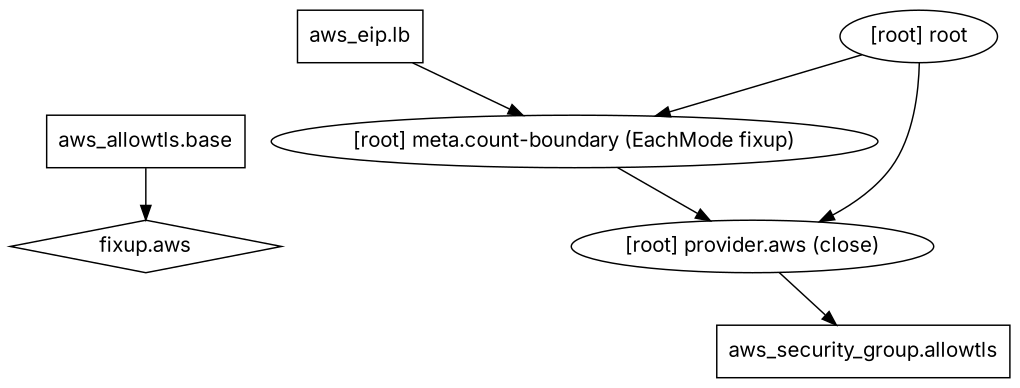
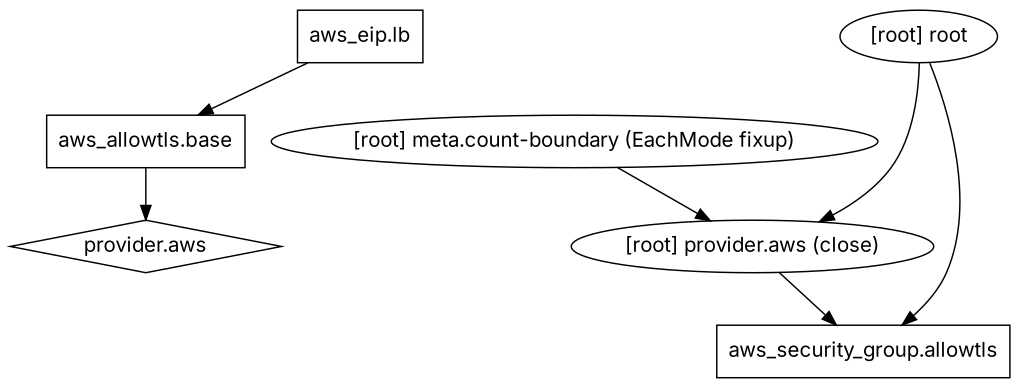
  digraph {
    compound=true
    fontname=Inter
    newrank=true
    node [fontname=Inter]
    edge [fontname=Inter]
    n1 [label="aws_eip.lb" shape=box]
    n2 [label="aws_allowtls.base" shape=box]
-   n3 [label="fixup.aws" shape=diamond]
+   n3 [label="provider.aws" shape=diamond]
    n4 [label="aws_security_group.allowtls" shape=box]
    "[root] meta.count-boundary (EachMode fixup)"
    "[root] provider.aws (close)"
    "[root] root"
    subgraph sub_1 {
      n1
      n2
      n3
      n4
      "[root] meta.count-boundary (EachMode fixup)"
      "[root] provider.aws (close)"
      "[root] root"
    }
-   n1 -> "[root] meta.count-boundary (EachMode fixup)"
+   n1 -> n2
    n2 -> n3
    "[root] meta.count-boundary (EachMode fixup)" -> "[root] provider.aws (close)"
    "[root] provider.aws (close)" -> n4
-   "[root] root" -> "[root] meta.count-boundary (EachMode fixup)"
+   "[root] root" -> n4
    "[root] root" -> "[root] provider.aws (close)"
  }
